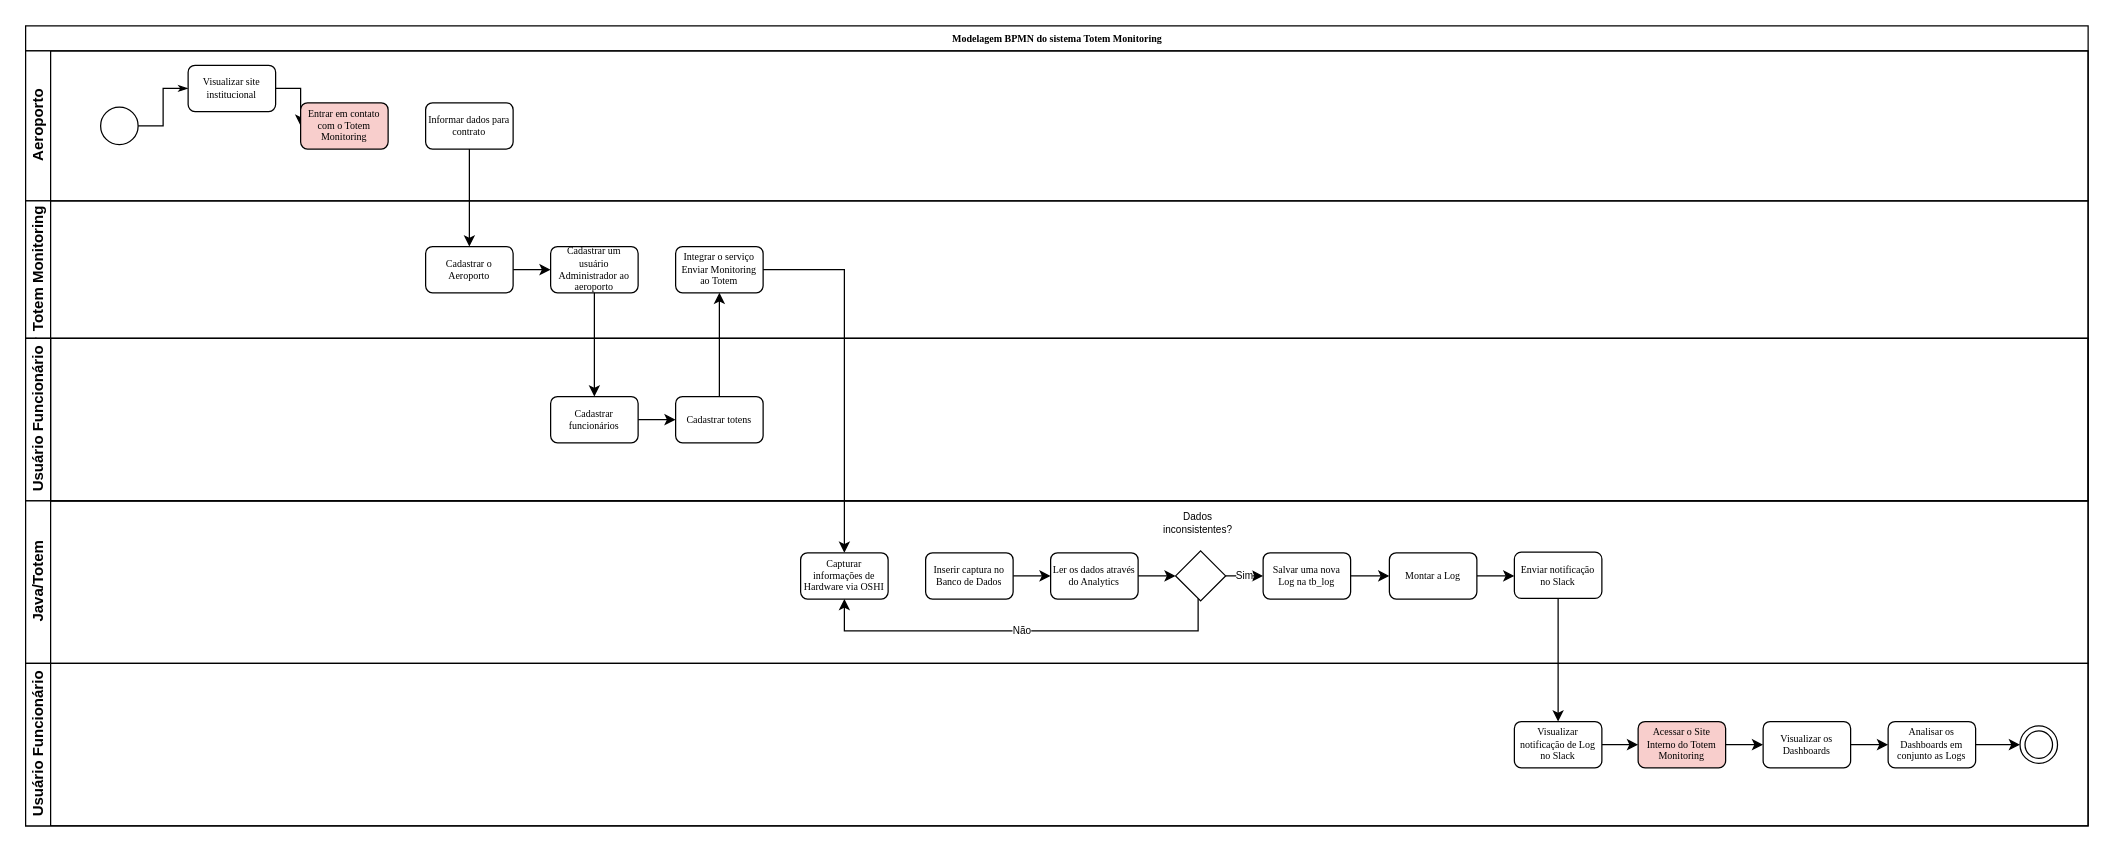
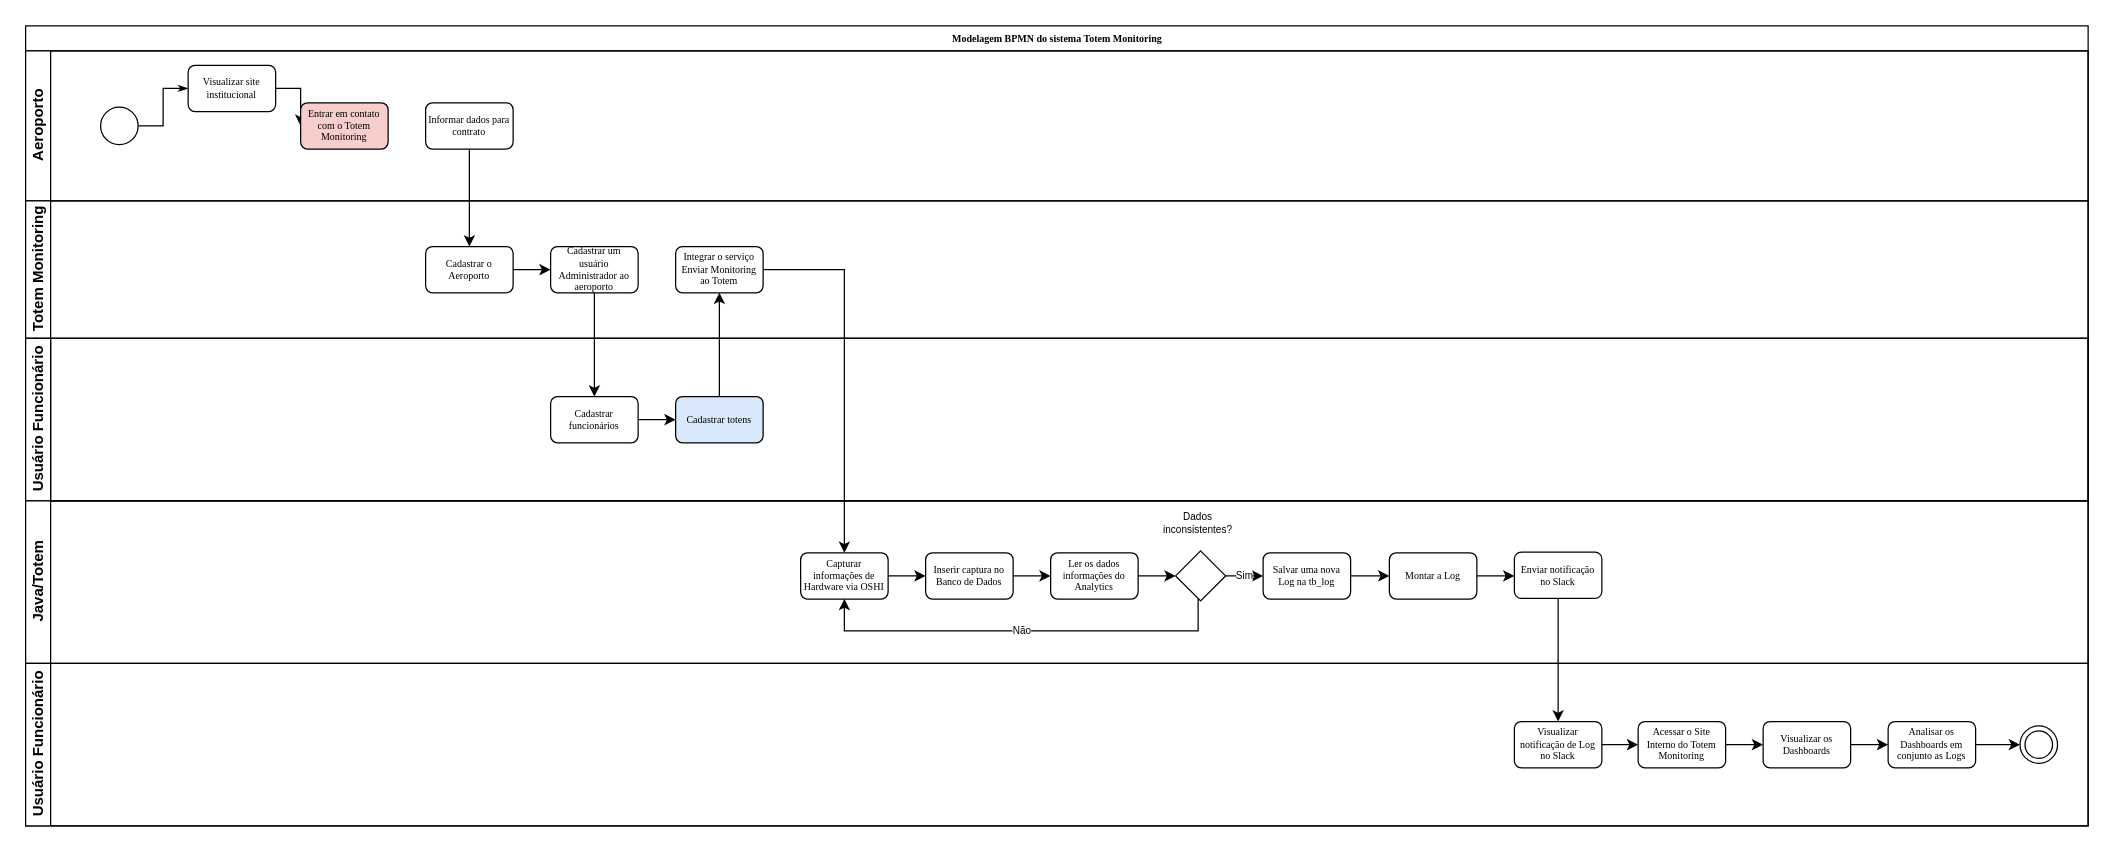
  <mxCell id="0" />
  <mxCell id="1" parent="0" />
  <mxCell id="2" value="Modelagem BPMN do sistema Totem Monitoring" style="swimlane;html=1;childLayout=stackLayout;horizontal=1;startSize=20;horizontalStack=0;rounded=0;shadow=0;labelBackgroundColor=none;strokeColor=#000000;strokeWidth=1;fillColor=#ffffff;fontFamily=Verdana;fontSize=8;fontColor=#000000;align=center;" parent="1" vertex="1"><mxGeometry x="20" y="20" width="1650" height="640" as="geometry" /></mxCell>
  <mxCell id="3" value="Aeroporto" style="swimlane;html=1;startSize=20;horizontal=0;" parent="2" vertex="1"><mxGeometry y="20" width="1650" height="120" as="geometry" /></mxCell>
  <mxCell id="4" style="edgeStyle=orthogonalEdgeStyle;rounded=0;html=1;labelBackgroundColor=none;startArrow=none;startFill=0;startSize=5;endArrow=classicThin;endFill=1;endSize=5;jettySize=auto;orthogonalLoop=1;strokeColor=#000000;strokeWidth=1;fontFamily=Verdana;fontSize=8;fontColor=#000000;" parent="3" source="5" target="7" edge="1"><mxGeometry relative="1" as="geometry" /></mxCell>
  <mxCell id="5" value="" style="ellipse;whiteSpace=wrap;html=1;rounded=0;shadow=0;labelBackgroundColor=none;strokeColor=#000000;strokeWidth=1;fillColor=#ffffff;fontFamily=Verdana;fontSize=8;fontColor=#000000;align=center;" parent="3" vertex="1"><mxGeometry x="60" y="45" width="30" height="30" as="geometry" /></mxCell>
  <mxCell id="6" value="" style="edgeStyle=orthogonalEdgeStyle;rounded=0;orthogonalLoop=1;jettySize=auto;html=1;" edge="1" parent="3" source="7" target="8"><mxGeometry relative="1" as="geometry" /></mxCell>
  <mxCell id="7" value="Visualizar site institucional" style="rounded=1;whiteSpace=wrap;html=1;shadow=0;labelBackgroundColor=none;strokeColor=#000000;strokeWidth=1;fillColor=#ffffff;fontFamily=Verdana;fontSize=8;fontColor=#000000;align=center;" parent="3" vertex="1"><mxGeometry x="130" y="11.5" width="70" height="37" as="geometry" /></mxCell>
  <mxCell id="8" value="Entrar em contato com o Totem Monitoring" style="rounded=1;whiteSpace=wrap;html=1;shadow=0;labelBackgroundColor=none;strokeColor=#000000;strokeWidth=1;fillColor=#f8cecc;fontFamily=Verdana;fontSize=8;fontColor=#000000;align=center;" vertex="1" parent="3"><mxGeometry x="220" y="41.5" width="70" height="37" as="geometry" /></mxCell>
  <mxCell id="9" value="Informar dados para contrato" style="rounded=1;whiteSpace=wrap;html=1;shadow=0;labelBackgroundColor=none;strokeColor=#000000;strokeWidth=1;fillColor=#ffffff;fontFamily=Verdana;fontSize=8;fontColor=#000000;align=center;" vertex="1" parent="3"><mxGeometry x="320" y="41.5" width="70" height="37" as="geometry" /></mxCell>
  <mxCell id="10" value="Totem Monitoring" style="swimlane;html=1;startSize=20;horizontal=0;" parent="2" vertex="1"><mxGeometry y="140" width="1650" height="110" as="geometry" /></mxCell>
  <mxCell id="11" value="" style="edgeStyle=orthogonalEdgeStyle;rounded=0;orthogonalLoop=1;jettySize=auto;html=1;" edge="1" parent="10" source="12" target="13"><mxGeometry relative="1" as="geometry" /></mxCell>
  <mxCell id="12" value="Cadastrar o Aeroporto" style="rounded=1;whiteSpace=wrap;html=1;shadow=0;labelBackgroundColor=none;strokeColor=#000000;strokeWidth=1;fillColor=#ffffff;fontFamily=Verdana;fontSize=8;fontColor=#000000;align=center;" vertex="1" parent="10"><mxGeometry x="320" y="36.5" width="70" height="37" as="geometry" /></mxCell>
  <mxCell id="13" value="Cadastrar um usuário Administrador ao aeroporto" style="rounded=1;whiteSpace=wrap;html=1;shadow=0;labelBackgroundColor=none;strokeColor=#000000;strokeWidth=1;fillColor=#ffffff;fontFamily=Verdana;fontSize=8;fontColor=#000000;align=center;" vertex="1" parent="10"><mxGeometry x="420" y="36.5" width="70" height="37" as="geometry" /></mxCell>
  <mxCell id="14" value="Integrar o serviço Enviar Monitoring ao Totem" style="rounded=1;whiteSpace=wrap;html=1;shadow=0;labelBackgroundColor=none;strokeColor=#000000;strokeWidth=1;fillColor=#ffffff;fontFamily=Verdana;fontSize=8;fontColor=#000000;align=center;" vertex="1" parent="10"><mxGeometry x="520" y="36.5" width="70" height="37" as="geometry" /></mxCell>
  <mxCell id="15" value="Usuário Administrador" style="swimlane;html=1;startSize=20;horizontal=0;" parent="2" vertex="1"><mxGeometry y="250" width="1650" height="130" as="geometry"><mxRectangle y="320" width="1060" height="140" as="alternateBounds" /></mxGeometry></mxCell>
  <mxCell id="16" style="edgeStyle=orthogonalEdgeStyle;rounded=0;orthogonalLoop=1;jettySize=auto;html=1;exitX=1;exitY=0.5;exitDx=0;exitDy=0;entryX=0;entryY=0.5;entryDx=0;entryDy=0;" edge="1" parent="15" source="17" target="18"><mxGeometry relative="1" as="geometry" /></mxCell>
  <mxCell id="17" value="Cadastrar funcionários" style="rounded=1;whiteSpace=wrap;html=1;shadow=0;labelBackgroundColor=none;strokeColor=#000000;strokeWidth=1;fillColor=#ffffff;fontFamily=Verdana;fontSize=8;fontColor=#000000;align=center;" vertex="1" parent="15"><mxGeometry x="420" y="46.5" width="70" height="37" as="geometry" /></mxCell>
- <mxCell id="18" value="Cadastrar totens" style="rounded=1;whiteSpace=wrap;html=1;shadow=0;labelBackgroundColor=none;strokeColor=#000000;strokeWidth=1;fillColor=#ffffff;fontFamily=Verdana;fontSize=8;fontColor=#000000;align=center;" vertex="1" parent="15"><mxGeometry x="520" y="46.5" width="70" height="37" as="geometry" /></mxCell>
+ <mxCell id="18" value="Cadastrar totens" style="rounded=1;whiteSpace=wrap;html=1;shadow=0;labelBackgroundColor=none;strokeColor=#000000;strokeWidth=1;fillColor=#dae8fc;fontFamily=Verdana;fontSize=8;fontColor=#000000;align=center;" vertex="1" parent="15"><mxGeometry x="520" y="46.5" width="70" height="37" as="geometry" /></mxCell>
  <mxCell id="19" value="Usuário Funcionário" style="swimlane;html=1;startSize=20;horizontal=0;" vertex="1" parent="15"><mxGeometry width="1650" height="130" as="geometry"><mxRectangle x="180" y="540" width="30" height="80" as="alternateBounds" /></mxGeometry></mxCell>
  <mxCell id="20" style="edgeStyle=orthogonalEdgeStyle;rounded=0;orthogonalLoop=1;jettySize=auto;html=1;exitX=0.5;exitY=1;exitDx=0;exitDy=0;entryX=0.5;entryY=0;entryDx=0;entryDy=0;" edge="1" parent="2" source="9" target="12"><mxGeometry relative="1" as="geometry" /></mxCell>
  <mxCell id="21" style="edgeStyle=orthogonalEdgeStyle;rounded=0;orthogonalLoop=1;jettySize=auto;html=1;exitX=0.5;exitY=1;exitDx=0;exitDy=0;entryX=0.5;entryY=0;entryDx=0;entryDy=0;" edge="1" parent="2" source="13" target="17"><mxGeometry relative="1" as="geometry" /></mxCell>
  <mxCell id="22" style="edgeStyle=orthogonalEdgeStyle;rounded=0;orthogonalLoop=1;jettySize=auto;html=1;exitX=0.5;exitY=0;exitDx=0;exitDy=0;entryX=0.5;entryY=1;entryDx=0;entryDy=0;" edge="1" parent="2" source="18" target="14"><mxGeometry relative="1" as="geometry" /></mxCell>
  <mxCell id="23" style="edgeStyle=orthogonalEdgeStyle;rounded=0;orthogonalLoop=1;jettySize=auto;html=1;exitX=1;exitY=0.5;exitDx=0;exitDy=0;entryX=0.5;entryY=0;entryDx=0;entryDy=0;" edge="1" parent="2" source="14" target="27"><mxGeometry relative="1" as="geometry" /></mxCell>
  <mxCell id="24" value="Java/Totem" style="swimlane;html=1;startSize=20;horizontal=0;" vertex="1" parent="2"><mxGeometry y="380" width="1650" height="130" as="geometry"><mxRectangle x="180" y="540" width="30" height="80" as="alternateBounds" /></mxGeometry></mxCell>
  <mxCell id="25" style="edgeStyle=orthogonalEdgeStyle;rounded=0;orthogonalLoop=1;jettySize=auto;html=1;exitX=1;exitY=0.5;exitDx=0;exitDy=0;fontSize=8;entryX=0;entryY=0.5;entryDx=0;entryDy=0;" edge="1" parent="24" source="36" target="38"><mxGeometry relative="1" as="geometry"><mxPoint x="1080" y="75" as="targetPoint" /></mxGeometry></mxCell>
+ <mxCell id="26" style="edgeStyle=orthogonalEdgeStyle;rounded=0;orthogonalLoop=1;jettySize=auto;html=1;exitX=1;exitY=0.5;exitDx=0;exitDy=0;entryX=0;entryY=0.5;entryDx=0;entryDy=0;" edge="1" parent="24" source="27" target="29"><mxGeometry relative="1" as="geometry" /></mxCell>
  <mxCell id="27" value="Capturar informações de Hardware via OSHI" style="rounded=1;whiteSpace=wrap;html=1;shadow=0;labelBackgroundColor=none;strokeColor=#000000;strokeWidth=1;fillColor=#ffffff;fontFamily=Verdana;fontSize=8;fontColor=#000000;align=center;" vertex="1" parent="24"><mxGeometry x="620" y="41.5" width="70" height="37" as="geometry" /></mxCell>
  <mxCell id="28" style="edgeStyle=orthogonalEdgeStyle;rounded=0;orthogonalLoop=1;jettySize=auto;html=1;exitX=1;exitY=0.5;exitDx=0;exitDy=0;entryX=0;entryY=0.5;entryDx=0;entryDy=0;" edge="1" parent="24" source="29" target="31"><mxGeometry relative="1" as="geometry" /></mxCell>
  <mxCell id="29" value="Inserir captura no Banco de Dados" style="rounded=1;whiteSpace=wrap;html=1;shadow=0;labelBackgroundColor=none;strokeColor=#000000;strokeWidth=1;fillColor=#ffffff;fontFamily=Verdana;fontSize=8;fontColor=#000000;align=center;" vertex="1" parent="24"><mxGeometry x="720" y="41.5" width="70" height="37" as="geometry" /></mxCell>
  <mxCell id="30" style="edgeStyle=orthogonalEdgeStyle;rounded=0;orthogonalLoop=1;jettySize=auto;html=1;exitX=1;exitY=0.5;exitDx=0;exitDy=0;entryX=0;entryY=0.5;entryDx=0;entryDy=0;fontSize=8;" edge="1" parent="24" source="31" target="34"><mxGeometry relative="1" as="geometry" /></mxCell>
- <mxCell id="31" value="Ler os dados através do Analytics" style="rounded=1;whiteSpace=wrap;html=1;shadow=0;labelBackgroundColor=none;strokeColor=#000000;strokeWidth=1;fillColor=#ffffff;fontFamily=Verdana;fontSize=8;fontColor=#000000;align=center;" vertex="1" parent="24"><mxGeometry x="820" y="41.5" width="70" height="37" as="geometry" /></mxCell>
+ <mxCell id="31" value="Ler os dados informações do Analytics" style="rounded=1;whiteSpace=wrap;html=1;shadow=0;labelBackgroundColor=none;strokeColor=#000000;strokeWidth=1;fillColor=#ffffff;fontFamily=Verdana;fontSize=8;fontColor=#000000;align=center;" vertex="1" parent="24"><mxGeometry x="820" y="41.5" width="70" height="37" as="geometry" /></mxCell>
  <mxCell id="32" value="Não" style="edgeStyle=orthogonalEdgeStyle;rounded=0;orthogonalLoop=1;jettySize=auto;html=1;entryX=0.5;entryY=1;entryDx=0;entryDy=0;fontSize=8;" edge="1" parent="24" source="34" target="27"><mxGeometry relative="1" as="geometry"><Array as="points"><mxPoint x="938" y="104" /><mxPoint x="655" y="104" /></Array></mxGeometry></mxCell>
  <mxCell id="33" value="Sim" style="edgeStyle=orthogonalEdgeStyle;rounded=0;orthogonalLoop=1;jettySize=auto;html=1;exitX=1;exitY=0.5;exitDx=0;exitDy=0;entryX=0;entryY=0.5;entryDx=0;entryDy=0;fontSize=8;" edge="1" parent="24" source="34" target="36"><mxGeometry relative="1" as="geometry" /></mxCell>
  <mxCell id="34" value="" style="rhombus;whiteSpace=wrap;html=1;" vertex="1" parent="24"><mxGeometry x="920" y="40" width="40" height="40" as="geometry" /></mxCell>
  <mxCell id="35" value="Dados inconsistentes?" style="text;html=1;strokeColor=none;fillColor=none;align=center;verticalAlign=middle;whiteSpace=wrap;rounded=0;fontSize=8;" vertex="1" parent="24"><mxGeometry x="917.5" y="8" width="40" height="20" as="geometry" /></mxCell>
  <mxCell id="36" value="Salvar uma nova Log na tb_log" style="rounded=1;whiteSpace=wrap;html=1;shadow=0;labelBackgroundColor=none;strokeColor=#000000;strokeWidth=1;fillColor=#ffffff;fontFamily=Verdana;fontSize=8;fontColor=#000000;align=center;" vertex="1" parent="24"><mxGeometry x="990" y="41.5" width="70" height="37" as="geometry" /></mxCell>
  <mxCell id="37" style="edgeStyle=orthogonalEdgeStyle;rounded=0;orthogonalLoop=1;jettySize=auto;html=1;exitX=1;exitY=0.5;exitDx=0;exitDy=0;entryX=0;entryY=0.5;entryDx=0;entryDy=0;fontSize=8;" edge="1" parent="24" source="38" target="39"><mxGeometry relative="1" as="geometry" /></mxCell>
  <mxCell id="38" value="Montar a Log" style="rounded=1;whiteSpace=wrap;html=1;shadow=0;labelBackgroundColor=none;strokeColor=#000000;strokeWidth=1;fillColor=#ffffff;fontFamily=Verdana;fontSize=8;fontColor=#000000;align=center;" vertex="1" parent="24"><mxGeometry x="1091" y="41.5" width="70" height="37" as="geometry" /></mxCell>
  <mxCell id="39" value="Enviar notificação no Slack" style="rounded=1;whiteSpace=wrap;html=1;shadow=0;labelBackgroundColor=none;strokeColor=#000000;strokeWidth=1;fillColor=#ffffff;fontFamily=Verdana;fontSize=8;fontColor=#000000;align=center;" vertex="1" parent="24"><mxGeometry x="1191" y="41" width="70" height="37" as="geometry" /></mxCell>
  <mxCell id="40" value="Usuário Funcionário" style="swimlane;html=1;startSize=20;horizontal=0;" vertex="1" parent="24"><mxGeometry y="130" width="1650" height="130" as="geometry"><mxRectangle x="180" y="540" width="30" height="80" as="alternateBounds" /></mxGeometry></mxCell>
  <mxCell id="41" style="edgeStyle=orthogonalEdgeStyle;rounded=0;orthogonalLoop=1;jettySize=auto;html=1;exitX=1;exitY=0.5;exitDx=0;exitDy=0;entryX=0;entryY=0.5;entryDx=0;entryDy=0;fontSize=8;" edge="1" parent="40" source="42" target="44"><mxGeometry relative="1" as="geometry" /></mxCell>
  <mxCell id="42" value="Visualizar notificação de Log no Slack" style="rounded=1;whiteSpace=wrap;html=1;shadow=0;labelBackgroundColor=none;strokeColor=#000000;strokeWidth=1;fillColor=#ffffff;fontFamily=Verdana;fontSize=8;fontColor=#000000;align=center;" vertex="1" parent="40"><mxGeometry x="1191" y="46.5" width="70" height="37" as="geometry" /></mxCell>
  <mxCell id="43" style="edgeStyle=orthogonalEdgeStyle;rounded=0;orthogonalLoop=1;jettySize=auto;html=1;exitX=1;exitY=0.5;exitDx=0;exitDy=0;entryX=0;entryY=0.5;entryDx=0;entryDy=0;fontSize=8;" edge="1" parent="40" source="44" target="46"><mxGeometry relative="1" as="geometry" /></mxCell>
- <mxCell id="44" value="Acessar o Site Interno do Totem Monitoring" style="rounded=1;whiteSpace=wrap;html=1;shadow=0;labelBackgroundColor=none;strokeColor=#000000;strokeWidth=1;fillColor=#f8cecc;fontFamily=Verdana;fontSize=8;fontColor=#000000;align=center;" vertex="1" parent="40"><mxGeometry x="1290" y="46.5" width="70" height="37" as="geometry" /></mxCell>
+ <mxCell id="44" value="Acessar o Site Interno do Totem Monitoring" style="rounded=1;whiteSpace=wrap;html=1;shadow=0;labelBackgroundColor=none;strokeColor=#000000;strokeWidth=1;fillColor=#ffffff;fontFamily=Verdana;fontSize=8;fontColor=#000000;align=center;" vertex="1" parent="40"><mxGeometry x="1290" y="46.5" width="70" height="37" as="geometry" /></mxCell>
  <mxCell id="45" style="edgeStyle=orthogonalEdgeStyle;rounded=0;orthogonalLoop=1;jettySize=auto;html=1;exitX=1;exitY=0.5;exitDx=0;exitDy=0;entryX=0;entryY=0.5;entryDx=0;entryDy=0;fontSize=8;" edge="1" parent="40" source="46" target="48"><mxGeometry relative="1" as="geometry" /></mxCell>
  <mxCell id="46" value="Visualizar os Dashboards" style="rounded=1;whiteSpace=wrap;html=1;shadow=0;labelBackgroundColor=none;strokeColor=#000000;strokeWidth=1;fillColor=#ffffff;fontFamily=Verdana;fontSize=8;fontColor=#000000;align=center;" vertex="1" parent="40"><mxGeometry x="1390" y="46.5" width="70" height="37" as="geometry" /></mxCell>
  <mxCell id="47" style="edgeStyle=orthogonalEdgeStyle;rounded=0;orthogonalLoop=1;jettySize=auto;html=1;exitX=1;exitY=0.5;exitDx=0;exitDy=0;entryX=0;entryY=0.5;entryDx=0;entryDy=0;fontSize=8;" edge="1" parent="40" source="48" target="49"><mxGeometry relative="1" as="geometry" /></mxCell>
  <mxCell id="48" value="Analisar os Dashboards em conjunto as Logs" style="rounded=1;whiteSpace=wrap;html=1;shadow=0;labelBackgroundColor=none;strokeColor=#000000;strokeWidth=1;fillColor=#ffffff;fontFamily=Verdana;fontSize=8;fontColor=#000000;align=center;" vertex="1" parent="40"><mxGeometry x="1490" y="46.5" width="70" height="37" as="geometry" /></mxCell>
  <mxCell id="49" value="" style="ellipse;shape=doubleEllipse;whiteSpace=wrap;html=1;aspect=fixed;fontSize=8;" vertex="1" parent="40"><mxGeometry x="1595.517" y="50" width="30" height="30" as="geometry" /></mxCell>
  <mxCell id="50" style="edgeStyle=orthogonalEdgeStyle;rounded=0;orthogonalLoop=1;jettySize=auto;html=1;exitX=0.5;exitY=1;exitDx=0;exitDy=0;entryX=0.5;entryY=0;entryDx=0;entryDy=0;fontSize=8;" edge="1" parent="24" source="39" target="42"><mxGeometry relative="1" as="geometry" /></mxCell>
